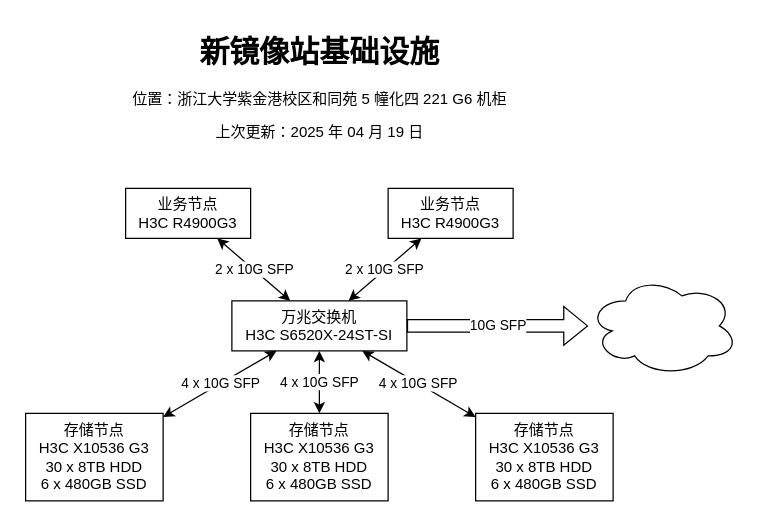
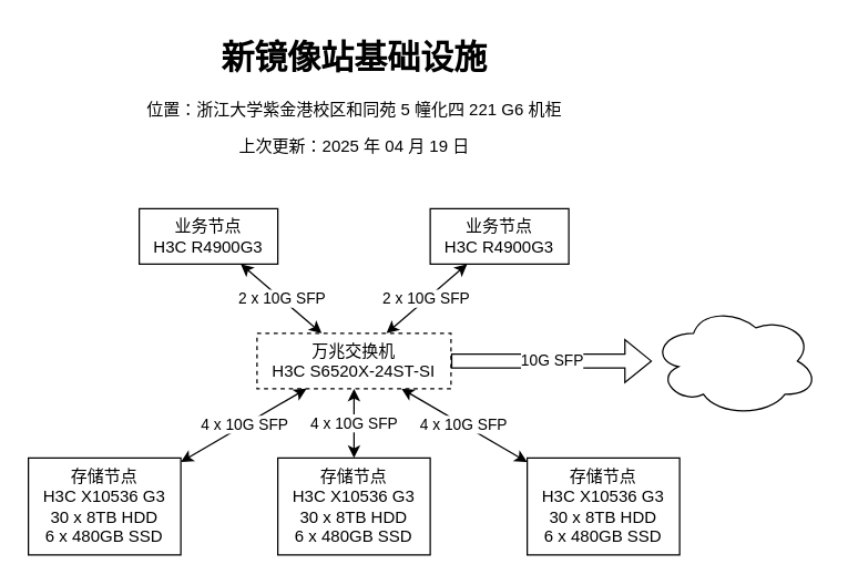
  <mxCell id="0" />
  <mxCell id="1" parent="0" />
- <mxCell id="2" value="万兆交换机&lt;div&gt;H3C S6520X-24ST-SI&lt;/div&gt;" style="rounded=0;whiteSpace=wrap;html=1;autosize=1;" vertex="1" parent="1"><mxGeometry x="185" y="240" width="140" height="40" as="geometry" /></mxCell>
+ <mxCell id="2" value="万兆交换机&lt;div&gt;H3C S6520X-24ST-SI&lt;/div&gt;" style="rounded=0;whiteSpace=wrap;html=1;autosize=1;dashed=1;" vertex="1" parent="1"><mxGeometry x="185" y="240" width="140" height="40" as="geometry" /></mxCell>
  <mxCell id="3" value="存储节点&lt;br&gt;&lt;div&gt;H3C X10536 G3&lt;/div&gt;&lt;div&gt;30 x 8TB HDD&lt;/div&gt;&lt;div&gt;6 x 480GB SSD&lt;/div&gt;" style="rounded=0;whiteSpace=wrap;html=1;autosize=1;" vertex="1" parent="1"><mxGeometry x="20" y="330" width="110" height="70" as="geometry" /></mxCell>
  <mxCell id="4" value="业务节点&lt;br&gt;&lt;div&gt;H3C R4900G3&lt;/div&gt;" style="rounded=0;whiteSpace=wrap;html=1;autosize=1;" vertex="1" parent="1"><mxGeometry x="310" y="150" width="100" height="40" as="geometry" /></mxCell>
  <mxCell id="5" value="存储节点&lt;br&gt;&lt;div&gt;H3C X10536 G3&lt;/div&gt;&lt;div&gt;30 x 8TB HDD&lt;/div&gt;&lt;div&gt;6 x 480GB SSD&lt;/div&gt;" style="rounded=0;whiteSpace=wrap;html=1;autosize=1;" vertex="1" parent="1"><mxGeometry x="380" y="330" width="110" height="70" as="geometry" /></mxCell>
  <mxCell id="6" value="存储节点&lt;br&gt;&lt;div&gt;H3C X10536 G3&lt;/div&gt;&lt;div&gt;30 x 8TB HDD&lt;/div&gt;&lt;div&gt;6 x 480GB SSD&lt;/div&gt;" style="rounded=0;whiteSpace=wrap;html=1;autosize=1;" vertex="1" parent="1"><mxGeometry x="200" y="330" width="110" height="70" as="geometry" /></mxCell>
  <mxCell id="7" value="业务节点&lt;br&gt;&lt;div&gt;H3C R4900G3&lt;/div&gt;" style="rounded=0;whiteSpace=wrap;html=1;autosize=1;" vertex="1" parent="1"><mxGeometry x="100" y="150" width="100" height="40" as="geometry" /></mxCell>
  <mxCell id="8" value="2 x 10G SFP" style="endArrow=classic;startArrow=classic;html=1;rounded=0;" edge="1" parent="1" source="2" target="7"><mxGeometry width="50" height="50" relative="1" as="geometry"><mxPoint x="50" y="290" as="sourcePoint" /><mxPoint x="100" y="240" as="targetPoint" /></mxGeometry></mxCell>
  <mxCell id="9" value="2 x 10G SFP" style="endArrow=classic;startArrow=classic;html=1;rounded=0;" edge="1" parent="1" source="2" target="4"><mxGeometry width="50" height="50" relative="1" as="geometry"><mxPoint x="388.67" y="240" as="sourcePoint" /><mxPoint x="329.67" y="190" as="targetPoint" /></mxGeometry></mxCell>
  <mxCell id="10" value="4 x 10G SFP" style="endArrow=classic;startArrow=classic;html=1;rounded=0;" edge="1" parent="1" source="3" target="2"><mxGeometry width="50" height="50" relative="1" as="geometry"><mxPoint x="160.33" y="300" as="sourcePoint" /><mxPoint x="101.33" y="250" as="targetPoint" /></mxGeometry></mxCell>
  <mxCell id="11" value="4 x 10G SFP" style="endArrow=classic;startArrow=classic;html=1;rounded=0;" edge="1" parent="1" source="6" target="2"><mxGeometry width="50" height="50" relative="1" as="geometry"><mxPoint x="219.29" y="330" as="sourcePoint" /><mxPoint x="290.29" y="280" as="targetPoint" /></mxGeometry></mxCell>
  <mxCell id="12" value="4 x 10G SFP" style="endArrow=classic;startArrow=classic;html=1;rounded=0;" edge="1" parent="1" source="5" target="2"><mxGeometry width="50" height="50" relative="1" as="geometry"><mxPoint x="325" y="340" as="sourcePoint" /><mxPoint x="325" y="290" as="targetPoint" /></mxGeometry></mxCell>
  <mxCell id="13" value="10G SFP" style="shape=flexArrow;endArrow=classic;html=1;rounded=0;exitX=1;exitY=0.5;exitDx=0;exitDy=0;" edge="1" parent="1" source="2" target="14"><mxGeometry width="50" height="50" relative="1" as="geometry"><mxPoint x="440" y="260" as="sourcePoint" /><mxPoint x="450" y="260" as="targetPoint" /></mxGeometry></mxCell>
  <mxCell id="14" value="" style="ellipse;shape=cloud;whiteSpace=wrap;html=1;" vertex="1" parent="1"><mxGeometry x="470" y="220" width="120" height="80" as="geometry" /></mxCell>
  <mxCell id="15" value="&lt;h1 style=&quot;margin-top: 0px;&quot;&gt;新镜像站基础设施&lt;/h1&gt;&lt;p&gt;位置：浙江大学紫金港校区和同苑 5 幢化四 221 G6 机柜&lt;/p&gt;&lt;p&gt;上次更新：2025 年 04 月 19 日&lt;/p&gt;" style="text;html=1;whiteSpace=wrap;overflow=hidden;rounded=0;align=center;" vertex="1" parent="1"><mxGeometry x="85.62" y="20" width="338.75" height="120" as="geometry" /></mxCell>
